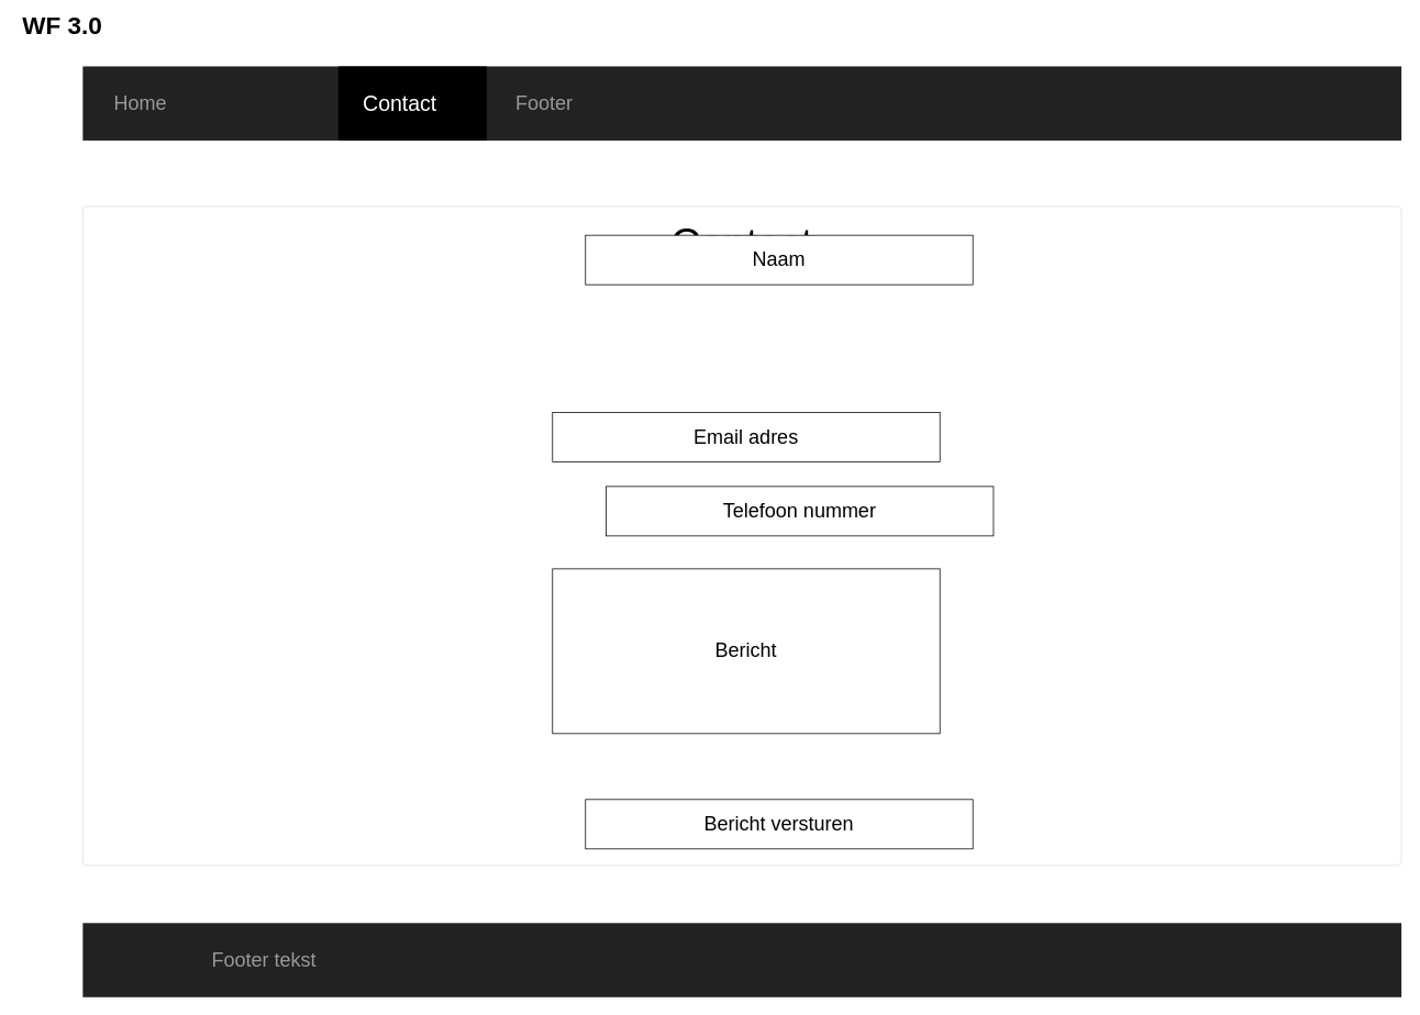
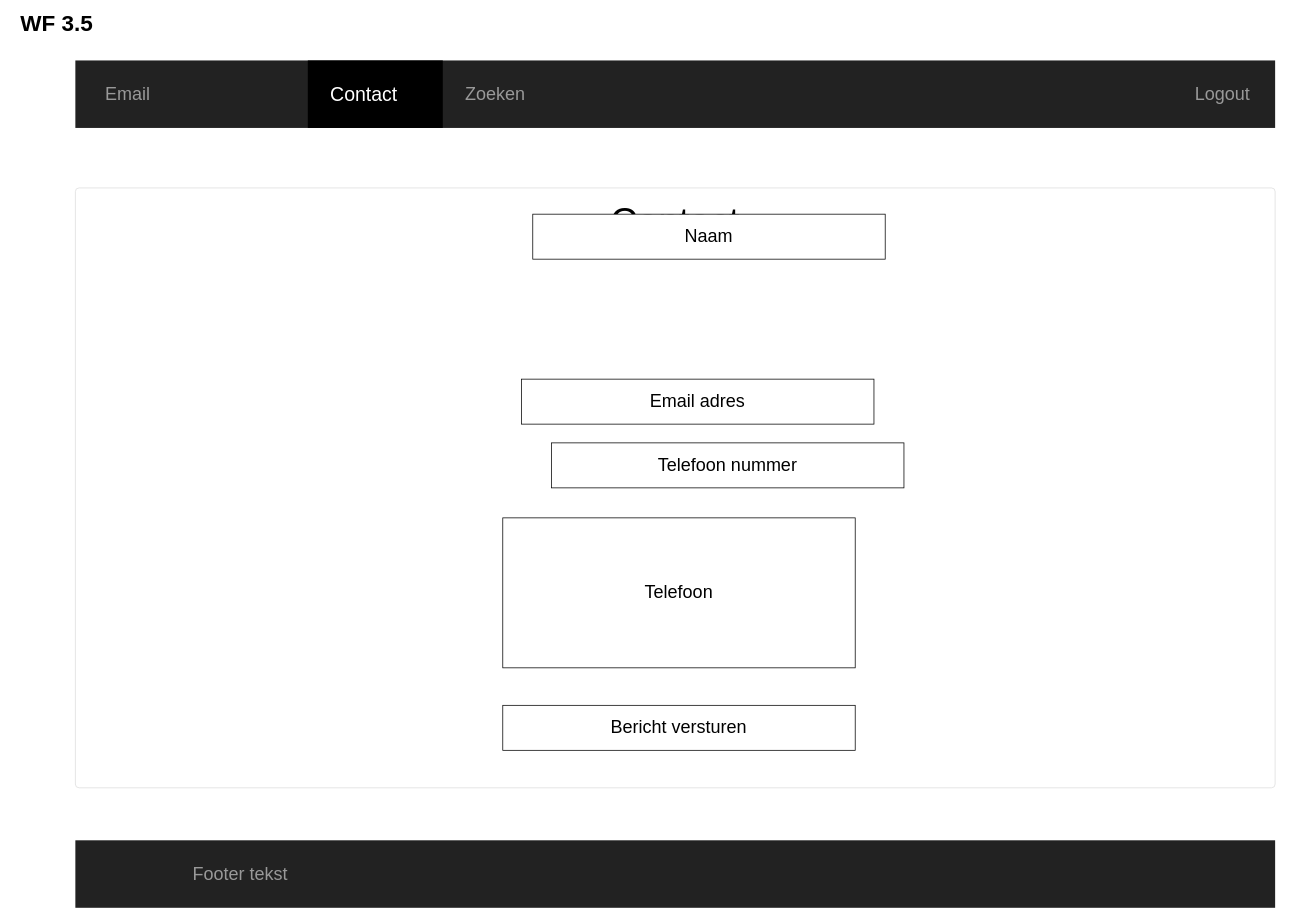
  <mxCell id="0" style=";html=1;" />
  <mxCell id="1" style=";html=1;" parent="0" />
  <mxCell id="2" value="" style="html=1;shadow=0;dashed=0;shape=mxgraph.bootstrap.rect;fillColor=#222222;strokeColor=none;whiteSpace=wrap;rounded=0;fontSize=12;fontColor=#000000;align=center;" parent="1" vertex="1"><mxGeometry x="100" y="80" width="1600" height="90" as="geometry" /></mxCell>
- <mxCell id="3" value="Footer" style="html=1;shadow=0;dashed=0;fillColor=none;strokeColor=none;shape=mxgraph.bootstrap.rect;fontColor=#999999;whiteSpace=wrap;fontSize=24;" parent="2" vertex="1"><mxGeometry x="480.014" width="160" height="90" as="geometry" /></mxCell>
+ <mxCell id="3" value="Zoeken" style="html=1;shadow=0;dashed=0;fillColor=none;strokeColor=none;shape=mxgraph.bootstrap.rect;fontColor=#999999;whiteSpace=wrap;fontSize=24;" parent="2" vertex="1"><mxGeometry x="480.014" width="160" height="90" as="geometry" /></mxCell>
+ <mxCell id="4" value="Logout" style="html=1;shadow=0;dashed=0;fillColor=none;strokeColor=none;shape=mxgraph.bootstrap.rect;fontColor=#999999;whiteSpace=wrap;fontSize=24;" parent="2" vertex="1"><mxGeometry x="1460.007" width="140" height="90" as="geometry" /></mxCell>
  <mxCell id="5" value="Contact" style="html=1;shadow=0;dashed=0;shape=mxgraph.bootstrap.rect;fillColor=#000000;strokeColor=none;fontColor=#ffffff;spacingRight=30;whiteSpace=wrap;fontSize=26;" parent="2" vertex="1"><mxGeometry x="310" width="180" height="90" as="geometry" /></mxCell>
- <mxCell id="6" value="Home" style="html=1;shadow=0;dashed=0;fillColor=none;strokeColor=none;shape=mxgraph.bootstrap.rect;fontColor=#999999;whiteSpace=wrap;fontSize=24;" parent="2" vertex="1"><mxGeometry x="-0.003" width="140" height="90" as="geometry" /></mxCell>
- <mxCell id="7" value="WF 3.0" style="html=1;shadow=0;dashed=0;shape=mxgraph.bootstrap.rect;strokeColor=none;fillColor=none;fontColor=#000000;align=left;spacingLeft=5;whiteSpace=wrap;rounded=0;fontStyle=1;fontSize=30;" parent="1" vertex="1"><mxGeometry y="20" width="200" height="20" as="geometry" x="20" /></mxCell>
+ <mxCell id="6" value="Email" style="html=1;shadow=0;dashed=0;fillColor=none;strokeColor=none;shape=mxgraph.bootstrap.rect;fontColor=#999999;whiteSpace=wrap;fontSize=24;" parent="2" vertex="1"><mxGeometry x="-0.003" width="140" height="90" as="geometry" /></mxCell>
+ <mxCell id="7" value="WF 3.5" style="html=1;shadow=0;dashed=0;shape=mxgraph.bootstrap.rect;strokeColor=none;fillColor=none;fontColor=#000000;align=left;spacingLeft=5;whiteSpace=wrap;rounded=0;fontStyle=1;fontSize=30;" parent="1" vertex="1"><mxGeometry y="20" width="200" height="20" as="geometry" x="20" /></mxCell>
  <mxCell id="8" value="&lt;div style=&quot;&quot;&gt;&lt;span style=&quot;font-size: 50px; background-color: initial;&quot;&gt;Contact&lt;/span&gt;&lt;/div&gt;&lt;font style=&quot;&quot;&gt;&lt;div style=&quot;&quot;&gt;&lt;span style=&quot;font-size: 50px;&quot;&gt;&lt;br&gt;&lt;/span&gt;&lt;/div&gt;&lt;span style=&quot;color: rgba(0, 0, 0, 0); font-family: monospace; font-size: 0px; text-align: start;&quot;&gt;%3CmxGraphModel%3E%3Croot%3E%3CmxCell%20id%3D%220%22%2F%3E%3CmxCell%20id%3D%221%22%20parent%3D%220%22%2F%3E%3CmxCell%20id%3D%222%22%20value%3D%22%26lt%3Bfont%20style%3D%26quot%3Bfont-size%3A%2050px%26quot%3B%26gt%3BTitel...%26lt%3Bbr%26gt%3B%26lt%3B%2Ffont%26gt%3B%22%20style%3D%22html%3D1%3Bshadow%3D0%3Bdashed%3D0%3Bshape%3Dmxgraph.bootstrap.rrect%3BrSize%3D5%3BfontSize%3D12%3BstrokeColor%3D%23dddddd%3Balign%3Dleft%3Bspacing%3D10%3BverticalAlign%3Dtop%3BwhiteSpace%3Dwrap%3Brounded%3D0%3B%22%20vertex%3D%221%22%20parent%3D%221%22%3E%3CmxGeometry%20x%3D%2280%22%20y%3D%22270%22%20width%3D%22683%22%20height%3D%2290%22%20as%3D%22geometry%22%2F%3E%3C%2FmxCell%3E%3C%2Froot%3E%3C%2FmxGraphModel%3E&lt;/span&gt;&lt;span style=&quot;font-size: 50px;&quot;&gt;&lt;div style=&quot;&quot;&gt;&lt;span style=&quot;color: rgba(0, 0, 0, 0); font-family: monospace; font-size: 0px; text-align: start;&quot;&gt;ff 3CmxGraphModel%3E%3Croot%3E%3CmxCell%20id%3D%220%22%2F%3E%3CmxCell%20id%3D%221%22%20parent%3D%220%22%2F%3E%3CmxCell%20id%3D%222%22%20value%3D%22%26lt%3Bfont%20style%3D%26quot%3Bfont-size%3A%2050px%26quot%3B%26gt%3BTitel...%26lt%3Bbr%26gt%3B%26lt%3B%2Ffont%26gt%3B%22%20style%3D%22html%3D1%3Bshadow%3D0%3Bdashed%3D0%3Bshape%3Dmxgraph.bootstrap.rrect%3BrSize%3D5%3BfontSize%3D12%3BstrokeColor%3D%23dddddd%3Balign%3Dleft%3Bspacing%3D10%3BverticalAlign%3Dtop%3BwhiteSpace%3Dwrap%3Brounded%3D0%3B%22%20vertex%3D%221%22%20parent%3D%221%22%3E%3CmxGeometry%20x%3D%2280%22%20y%3D%22270%22%20width%3D%22683%22%20height%3D%2290%22%20as%3D%22geometry%22%2F%3E%3C%2FmxCell%3E%3C%2Froot%3E%3C%2FmxGraphModel%3Erdeder&lt;/span&gt;&lt;br&gt;&lt;/div&gt;&lt;/span&gt;&lt;/font&gt;" style="html=1;shadow=0;dashed=0;shape=mxgraph.bootstrap.rrect;rSize=5;fontSize=12;strokeColor=#dddddd;align=center;spacing=10;verticalAlign=top;whiteSpace=wrap;rounded=0;" parent="1" vertex="1"><mxGeometry x="100" y="250" width="1600" height="800" as="geometry" /></mxCell>
  <mxCell id="9" value="" style="html=1;shadow=0;dashed=0;shape=mxgraph.bootstrap.rect;fillColor=#222222;strokeColor=none;whiteSpace=wrap;rounded=0;fontSize=12;fontColor=#000000;align=center;" parent="1" vertex="1"><mxGeometry x="100" y="1120" width="1600" height="90" as="geometry" /></mxCell>
  <mxCell id="10" value="Footer tekst" style="html=1;shadow=0;dashed=0;fillColor=none;strokeColor=none;shape=mxgraph.bootstrap.rect;fontColor=#999999;whiteSpace=wrap;fontSize=24;" parent="9" vertex="1"><mxGeometry x="50" width="340" height="90" as="geometry" /></mxCell>
  <mxCell id="11" value="&lt;font style=&quot;font-size: 24px;&quot;&gt;Naam&lt;/font&gt;" style="rounded=0;whiteSpace=wrap;html=1;" parent="1" vertex="1"><mxGeometry x="710" y="285" width="470" height="60" as="geometry" /></mxCell>
- <mxCell id="12" value="&lt;font style=&quot;font-size: 24px;&quot;&gt;Email adres&lt;/font&gt;" style="rounded=0;whiteSpace=wrap;html=1;" parent="1" vertex="1"><mxGeometry x="670" y="500" width="470" height="60" as="geometry" /></mxCell>
+ <mxCell id="12" value="&lt;font style=&quot;font-size: 24px;&quot;&gt;Email adres&lt;/font&gt;" style="rounded=0;whiteSpace=wrap;html=1;" parent="1" vertex="1"><mxGeometry x="695" y="505" width="470" height="60" as="geometry" /></mxCell>
  <mxCell id="13" value="&lt;font style=&quot;font-size: 24px;&quot;&gt;Telefoon nummer&lt;/font&gt;" style="rounded=0;whiteSpace=wrap;html=1;" parent="1" vertex="1"><mxGeometry x="735" y="590" width="470" height="60" as="geometry" /></mxCell>
- <mxCell id="14" value="&lt;font style=&quot;font-size: 24px;&quot;&gt;Bericht&lt;/font&gt;" style="rounded=0;whiteSpace=wrap;html=1;" parent="1" vertex="1"><mxGeometry x="670" y="690" width="470" height="200" as="geometry" /></mxCell>
- <mxCell id="15" value="&lt;font style=&quot;font-size: 24px;&quot;&gt;Bericht versturen&lt;/font&gt;" style="rounded=0;whiteSpace=wrap;html=1;" parent="1" vertex="1"><mxGeometry x="710" y="970" width="470" height="60" as="geometry" /></mxCell>
+ <mxCell id="14" value="&lt;font style=&quot;font-size: 24px;&quot;&gt;Telefoon&lt;/font&gt;" style="rounded=0;whiteSpace=wrap;html=1;" parent="1" vertex="1"><mxGeometry x="670" y="690" width="470" height="200" as="geometry" /></mxCell>
+ <mxCell id="15" value="&lt;font style=&quot;font-size: 24px;&quot;&gt;Bericht versturen&lt;/font&gt;" style="rounded=0;whiteSpace=wrap;html=1;" parent="1" vertex="1"><mxGeometry x="670" y="940" width="470" height="60" as="geometry" /></mxCell>
